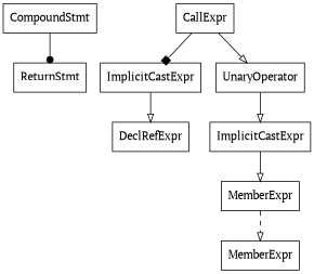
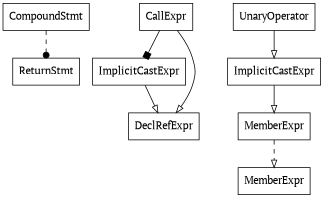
  digraph {
    fontname="PT Serif"
    node [fontname="PT Serif" shape=record]
    edge [arrowhead=onormal fontname="PT Serif" style=solid]
    n1 [label="{CompoundStmt}"]
    n2 [label="{ReturnStmt}"]
    n3 [label="{CallExpr}"]
    n4 [label="{ImplicitCastExpr}"]
    n5 [label="{UnaryOperator}"]
    n6 [label="{DeclRefExpr}"]
    n7 [label="{ImplicitCastExpr}"]
    n8 [label="{MemberExpr}"]
    n9 [label="{MemberExpr}"]
-   n1 -> n2 [arrowhead=dot]
+   n1 -> n2 [arrowhead=dot style=dashed]
    n3 -> n4 [arrowhead=box]
-   n3 -> n5
+   n3 -> n6
    n4 -> n6
    n5 -> n7
    n7 -> n8
    n8 -> n9 [style=dashed]
  }
